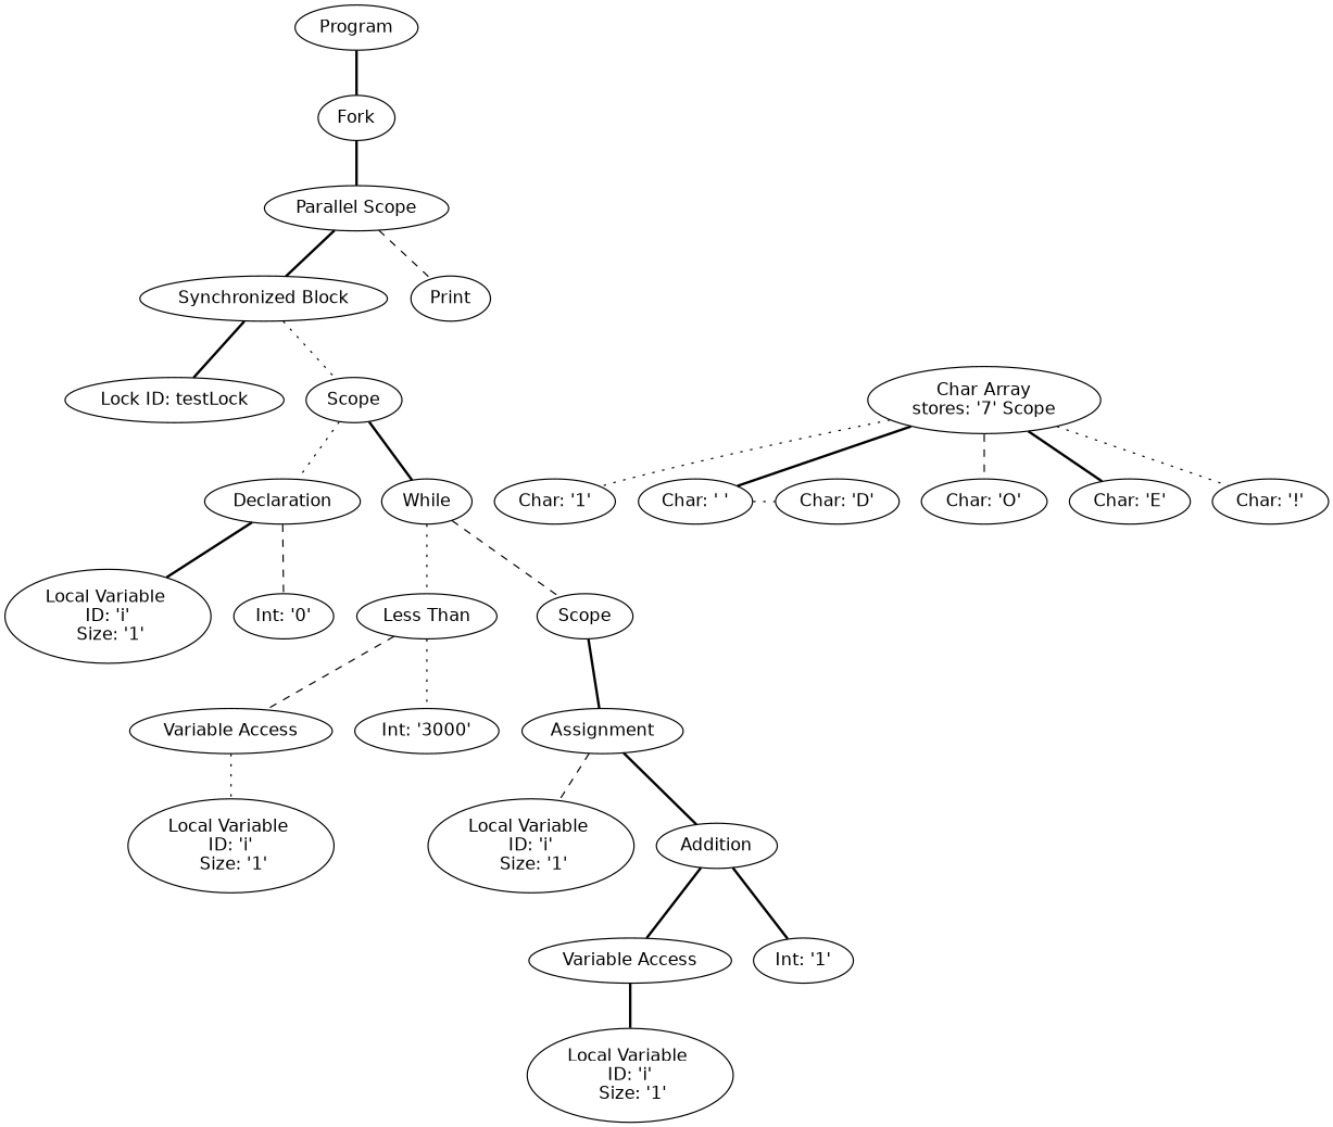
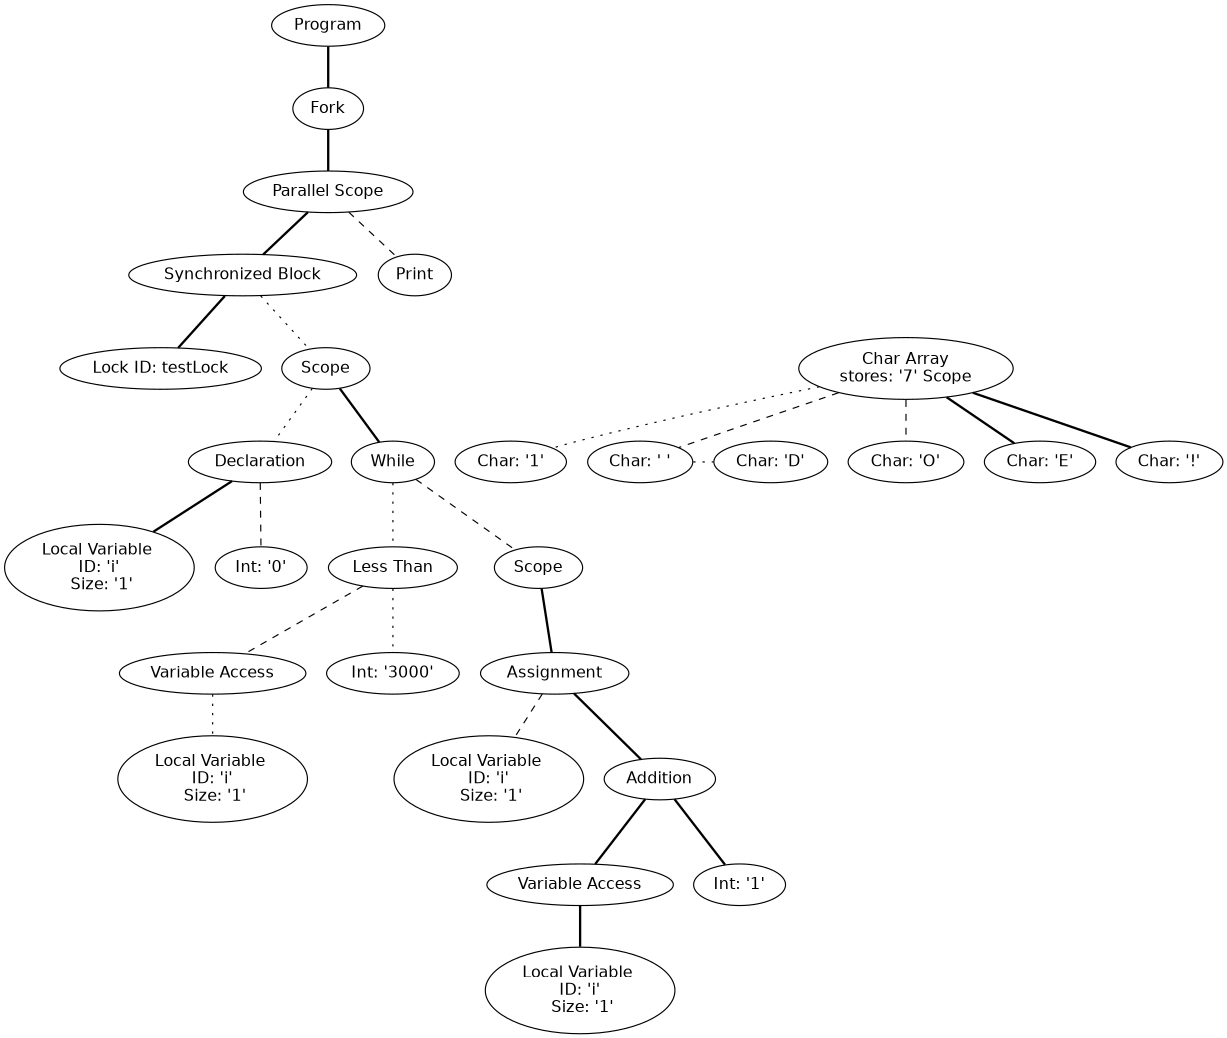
  graph {
    fontname="DejaVu Sans"
    node [fontname="DejaVu Sans"]
    edge [fontname="DejaVu Sans" style=bold]
    n1 [label=<Program>]
    n2 [label=<Fork>]
    n3 [label=<Parallel Scope>]
    n4 [label=<Synchronized Block>]
    n5 [label=<Print>]
    n6 [label=<Lock ID: testLock>]
    n7 [label=<Scope>]
    n8 [label=<Char Array<br/>stores: '7' Scope>]
    n9 [label=<Declaration>]
    n10 [label=<While>]
    n11 [label=<Char: '1'>]
    n12 [label=<Char: ' '>]
    n13 [label=<Char: 'D'>]
    n14 [label=<Char: 'O'>]
    n15 [label=<Char: 'E'>]
    n16 [label=<Char: '!'>]
    n17 [label=<Local Variable <br/>ID: 'i'<br/> Size: '1'>]
    n18 [label=<Int: '0'>]
    n19 [label=<Less Than>]
    n20 [label=<Scope>]
    n21 [label=<Variable Access>]
    n22 [label=<Int: '3000'>]
    n23 [label=<Assignment>]
    n24 [label=<Local Variable <br/>ID: 'i'<br/> Size: '1'>]
    n25 [label=<Local Variable <br/>ID: 'i'<br/> Size: '1'>]
    n26 [label=<Addition>]
    n27 [label=<Variable Access>]
    n28 [label=<Int: '1'>]
    n29 [label=<Local Variable <br/>ID: 'i'<br/> Size: '1'>]
    subgraph sub_1 {
      rank=same
      n1
    }
    subgraph sub_2 {
      rank=same
      n2
    }
    subgraph sub_3 {
      rank=same
      n3
    }
    subgraph sub_4 {
      rank=same
      n4
      n5
    }
    subgraph sub_5 {
      rank=same
      n6
      n7
      n8
    }
    subgraph sub_6 {
      rank=same
      n9
      n10
      n11
      n12
      n13
      n14
      n15
      n16
    }
    subgraph sub_7 {
      rank=same
      n17
      n18
      n19
      n20
    }
    subgraph sub_8 {
      rank=same
      n21
      n22
      n23
    }
    subgraph sub_9 {
      rank=same
      n24
      n25
      n26
    }
    subgraph sub_10 {
      rank=same
      n27
      n28
    }
    subgraph sub_11 {
      rank=same
      n29
    }
    n1 -- n2
    n2 -- n3
    n3 -- n4
    n3 -- n5 [style=dashed]
    n4 -- n6
    n4 -- n7 [style=dotted]
    n7 -- n9 [style=dotted]
    n7 -- n10
    n8 -- n11 [style=dotted]
-   n8 -- n12
+   n8 -- n12 [style=dashed]
    n8 -- n14 [style=dashed]
    n8 -- n15
-   n8 -- n16 [style=dotted]
+   n8 -- n16
    n9 -- n17
    n9 -- n18 [style=dashed]
    n10 -- n19 [style=dotted]
    n10 -- n20 [style=dashed]
    n12 -- n13 [style=dotted]
    n19 -- n21 [style=dashed]
    n19 -- n22 [style=dotted]
    n20 -- n23
    n21 -- n24 [style=dotted]
    n23 -- n25 [style=dashed]
    n23 -- n26
    n26 -- n27
    n26 -- n28
    n27 -- n29
  }
